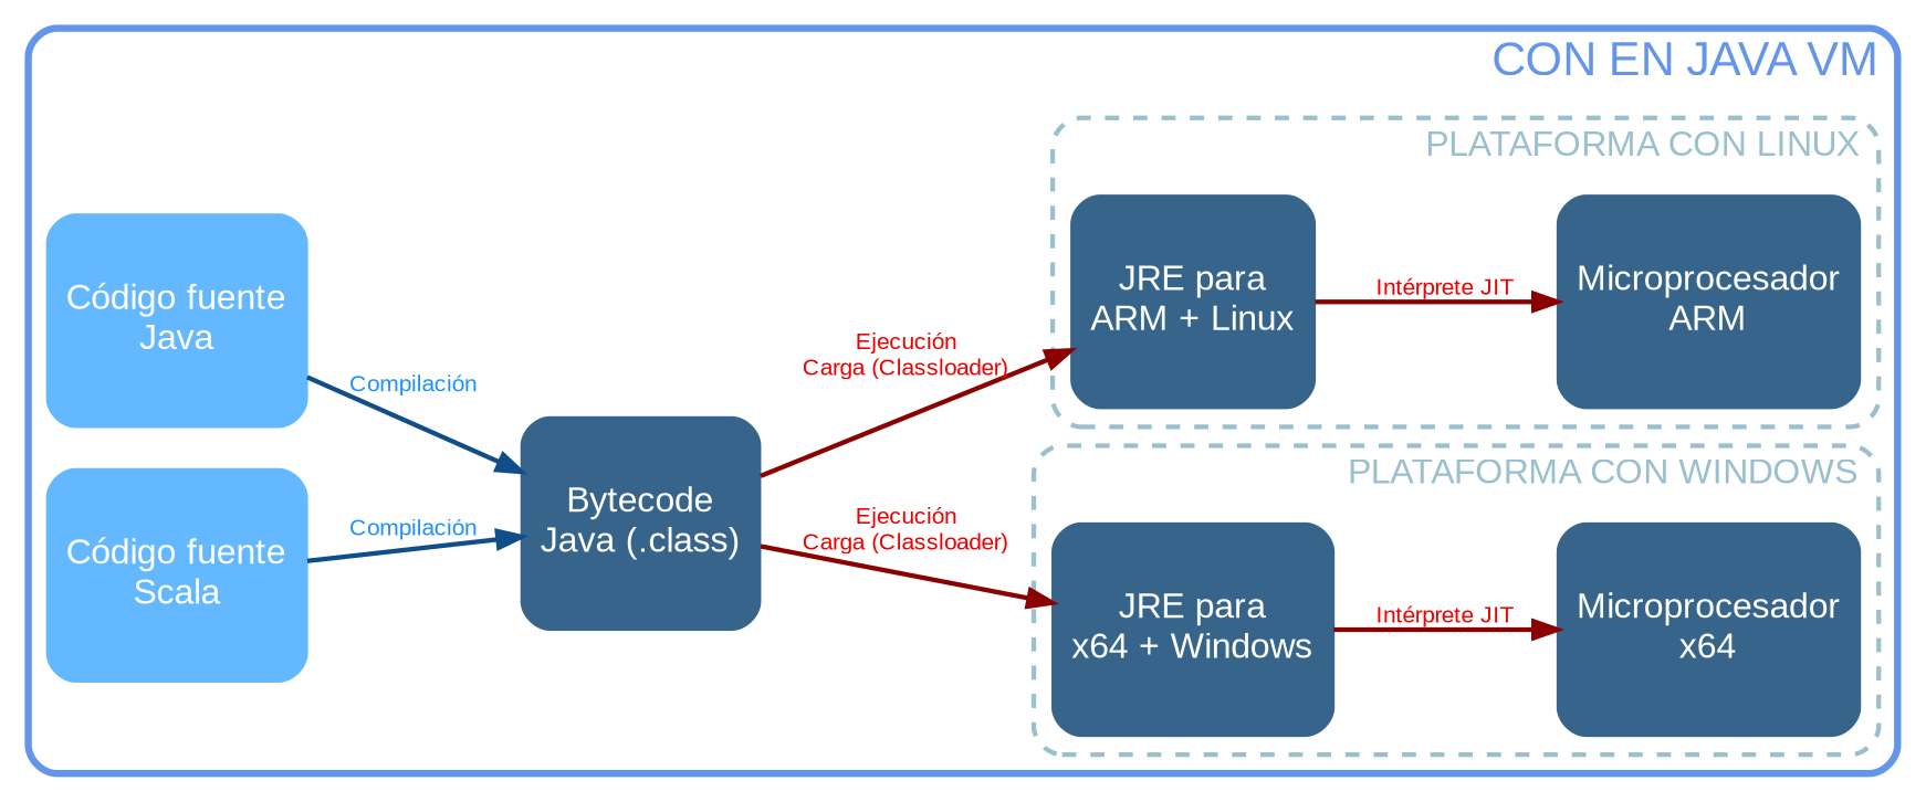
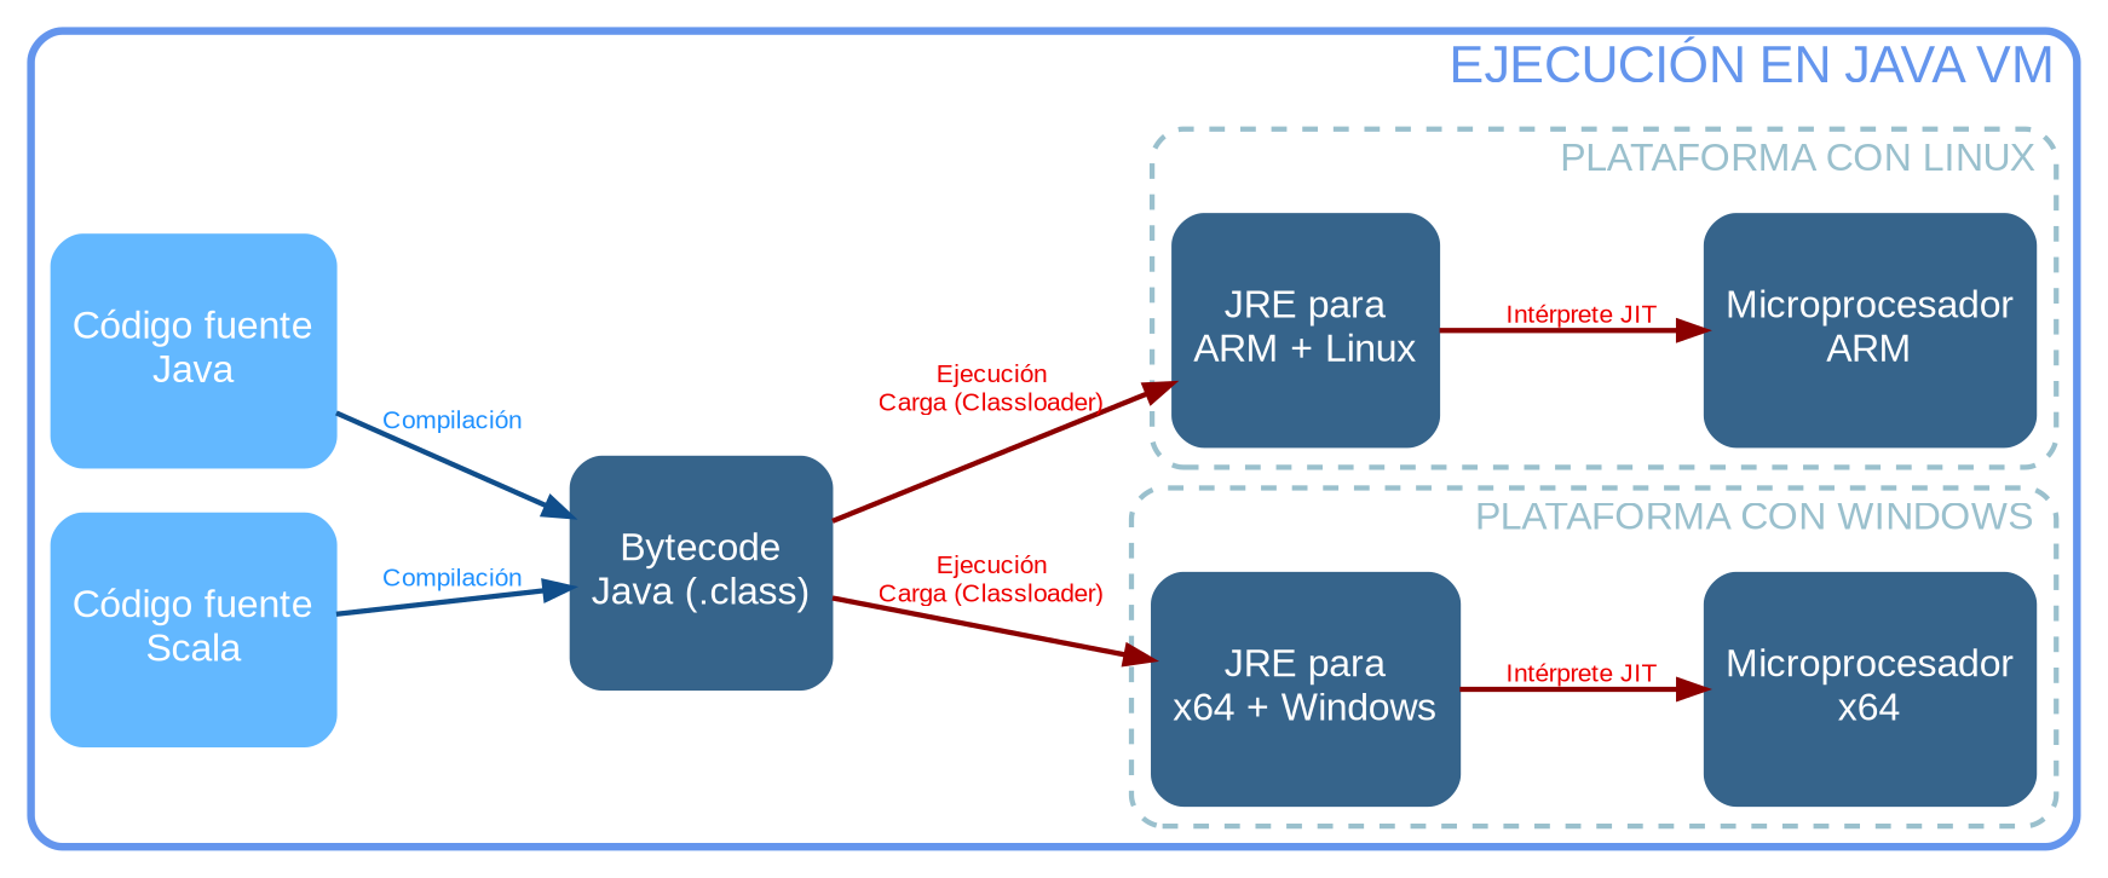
  digraph {
    fontname=Arial
    rankdir=LR
    ranksep=0.5
    node [color=steelblue4 fontcolor=white fontname=Arial fontsize=15 shape=box style="filled, rounded"]
    edge [color=red4 fontcolor=red2 fontname=Arial fontsize=10 penwidth=2]
    n1 [height=1.25 label="JRE para\nx64 + Windows" width=1]
    n2 [height=1.25 label="Microprocesador\nx64" width=1]
    n3 [height=1.25 label="JRE para\nARM + Linux" width=1]
    n4 [height=1.25 label="Microprocesador\nARM" width=1]
    n5 [color=steelblue1 height=1.25 label="Código fuente\nJava" width=1]
    n6 [height=1.25 label="Bytecode\nJava (.class)" width=1]
    n7 [color=steelblue1 height=1.25 label="Código fuente\nScala" width=1]
    subgraph cluster_1 {
      color=cornflowerblue
      fontcolor=cornflowerblue
      fontsize=20
-     label="CON EN JAVA VM"
+     label="EJECUCIÓN EN JAVA VM"
      labeljust=r
      labelloc=t
      penwidth=3
      style="solid, rounded"
      n5
      n6
      n7
      subgraph cluster_2 {
        color=lightblue3
        fontcolor=lightblue3
        fontsize=15
        label="PLATAFORMA CON WINDOWS"
        labeljust=r
        labelloc=t
        penwidth=2
        style="dashed, rounded"
        n1
        n2
      }
      subgraph cluster_3 {
        color=lightblue3
        fontcolor=lightblue3
        fontsize=15
        label="PLATAFORMA CON LINUX"
        labeljust=r
        labelloc=t
        penwidth=2
        style="dashed, rounded"
        n3
        n4
      }
    }
    n1 -> n2 [label="Intérprete JIT"]
    n3 -> n4 [label="Intérprete JIT"]
    n5 -> n6 [color=dodgerblue4 fontcolor=dodgerblue label="Compilación"]
    n6 -> n1 [label="Ejecución\nCarga (Classloader)"]
    n6 -> n3 [label="Ejecución\nCarga (Classloader)"]
    n7 -> n6 [color=dodgerblue4 fontcolor=dodgerblue label="Compilación"]
  }
